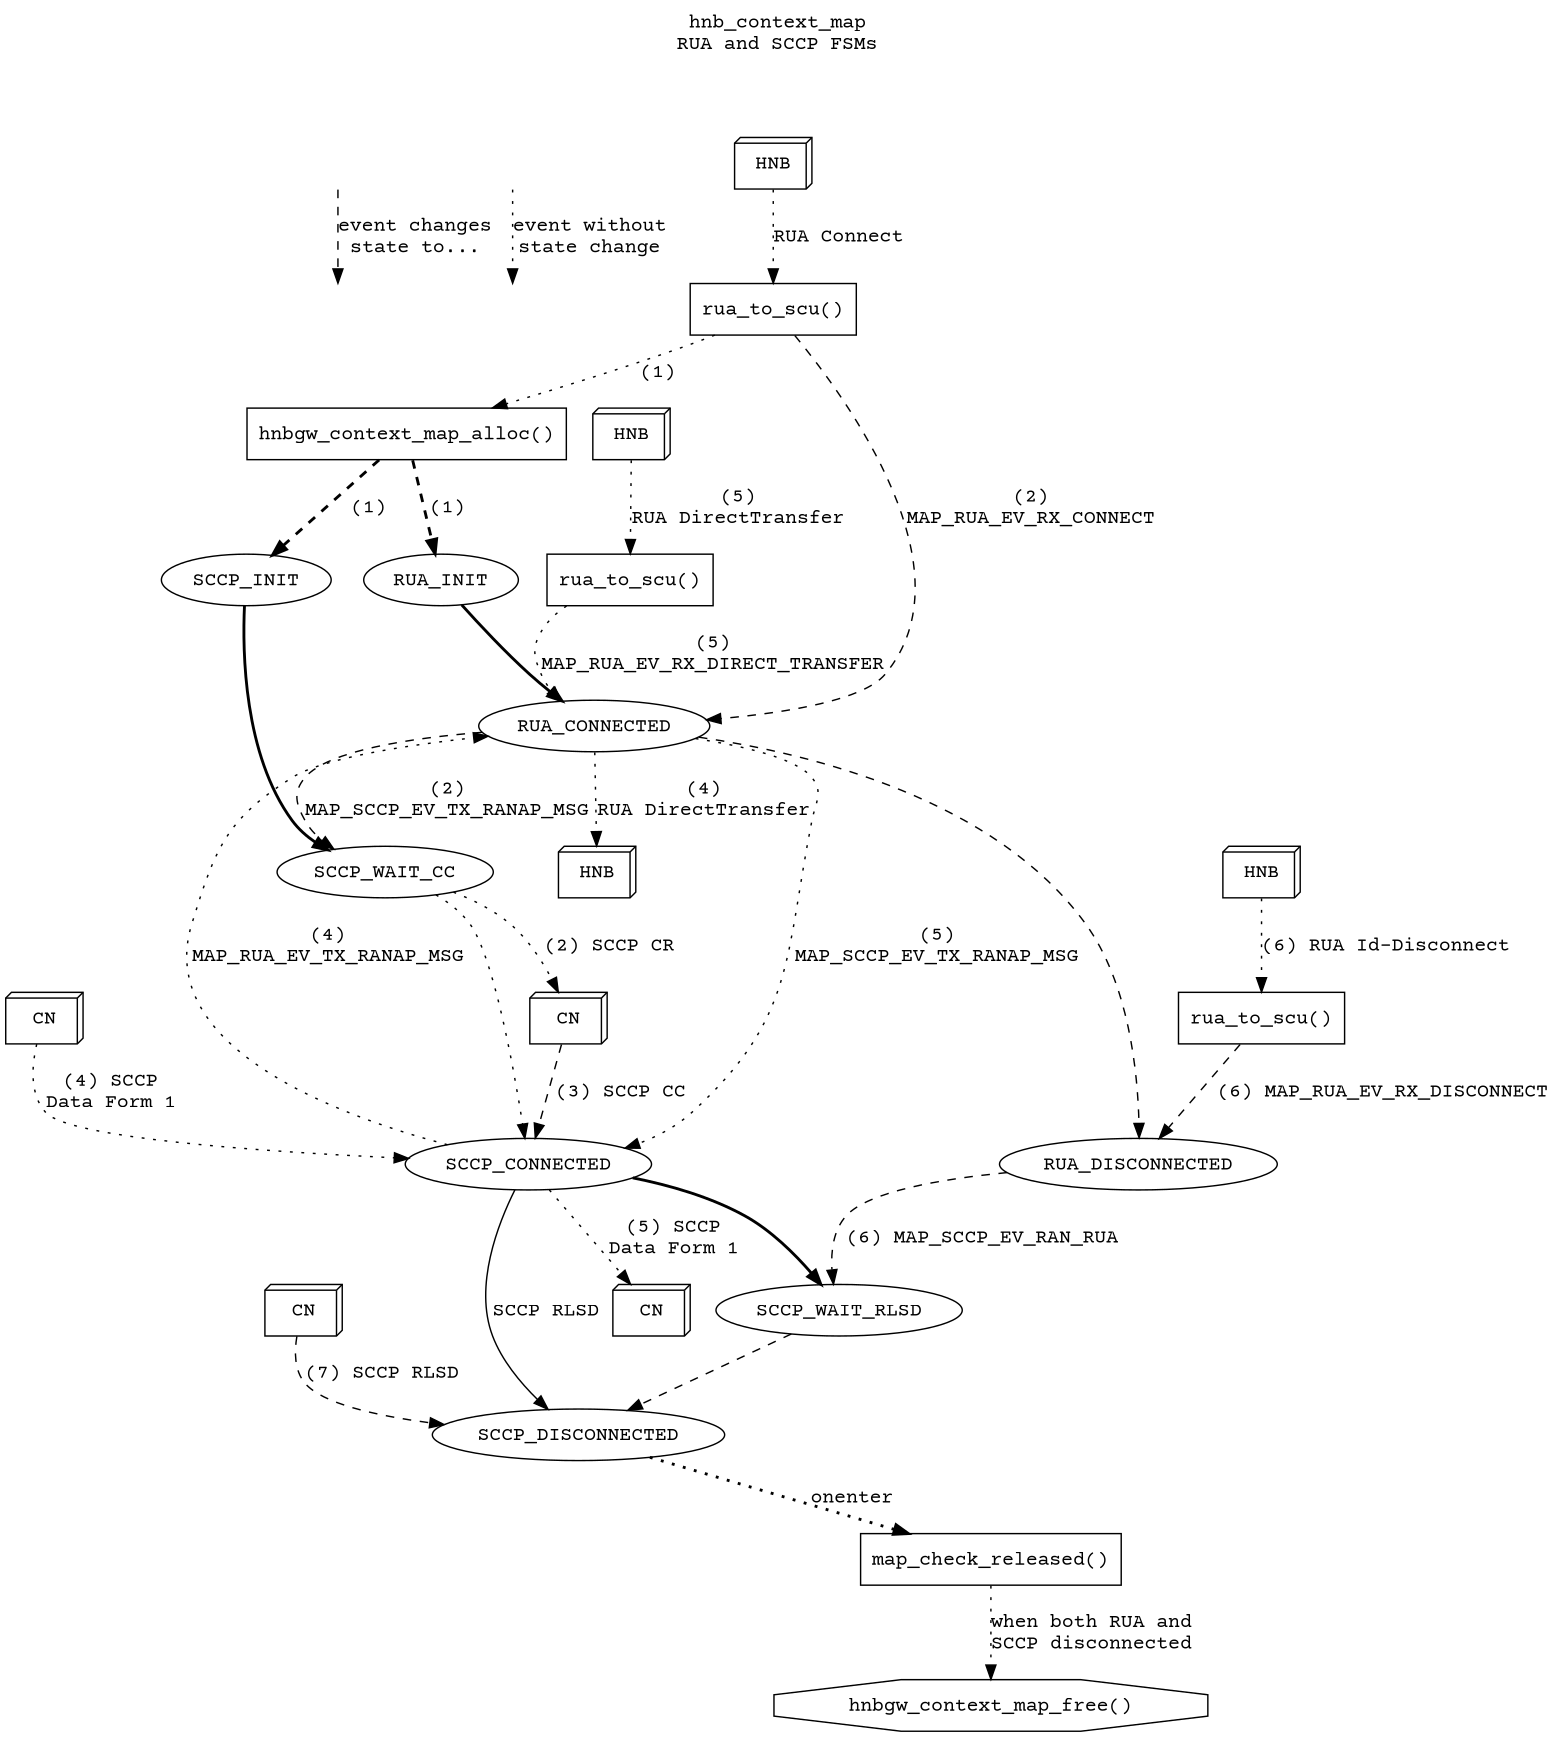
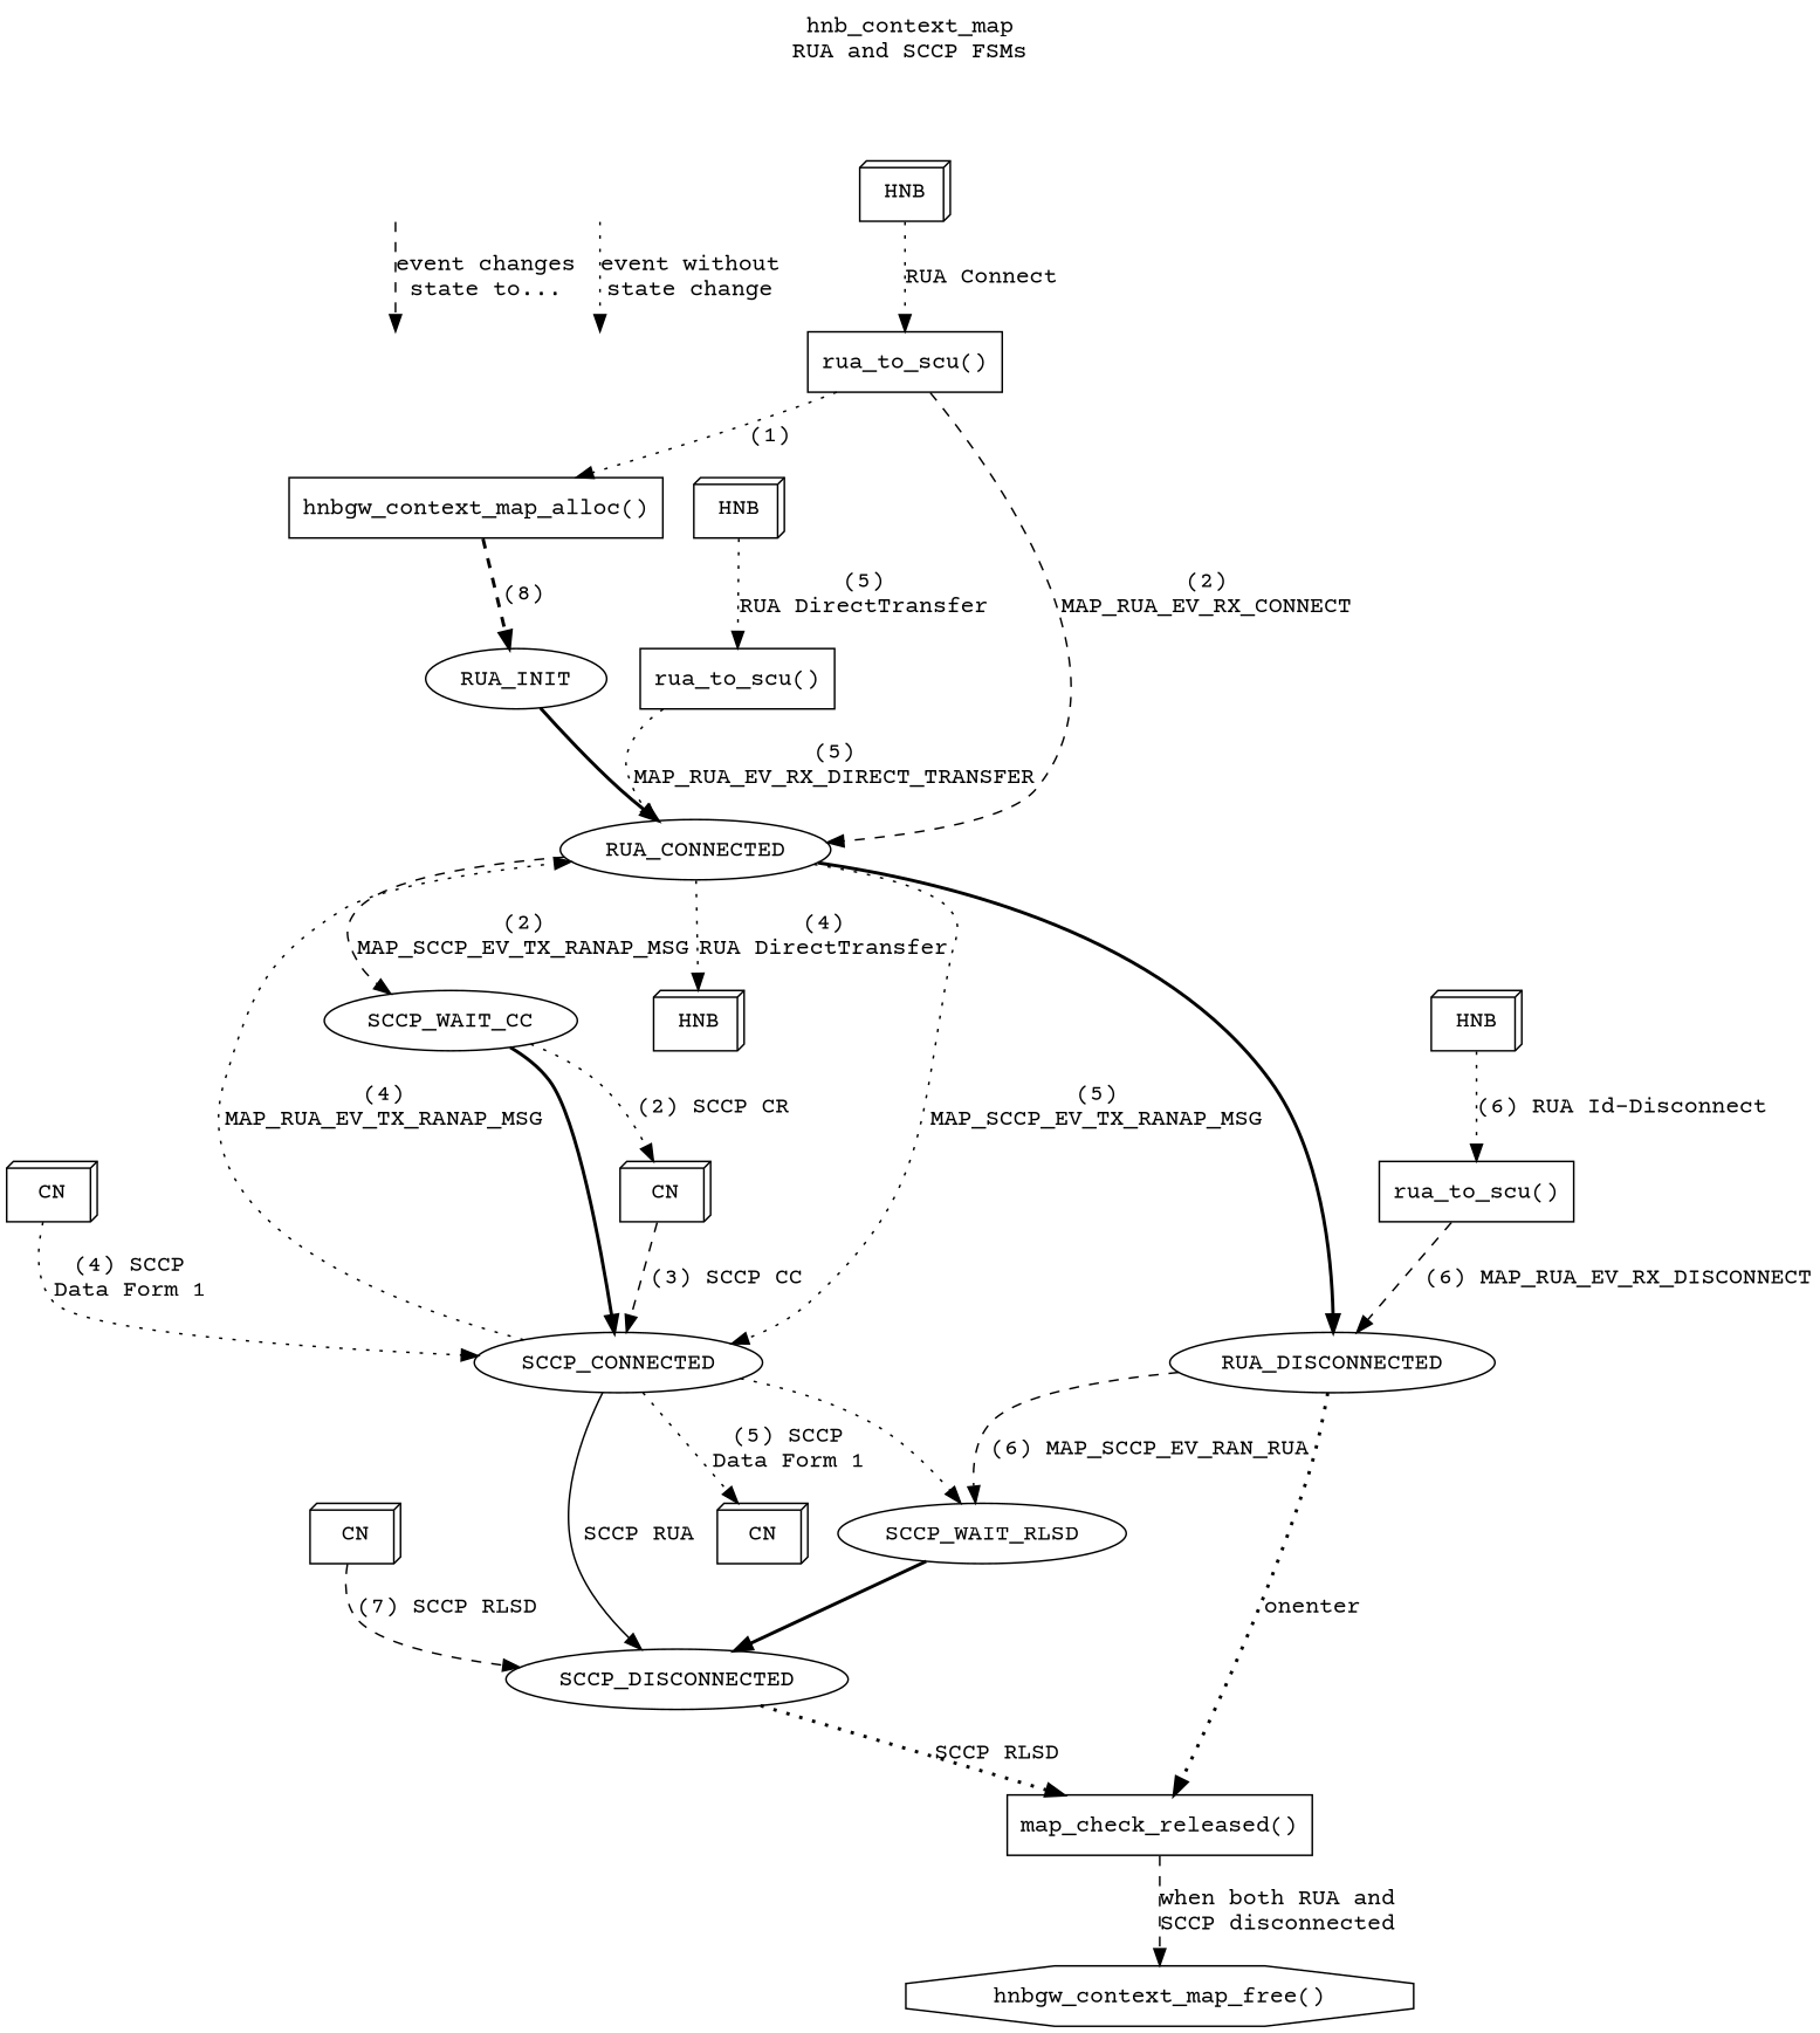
  digraph {
    fontname="Courier Prime"
    label="hnb_context_map\nRUA and SCCP FSMs"
    labelloc=t
    rankdir=TB
    node [fontname="Courier Prime"]
    edge [fontname="Courier Prime" style=dotted]
    A [style=invisible]
    B [style=invisible]
    C [style=invisible]
    D [style=invisible]
    n5 [label=HNB shape=box3d]
    n6 [label="rua_to_scu()" shape=box]
    n7 [label="hnbgw_context_map_alloc()" shape=box]
    RUA_CONNECTED
    RUA_INIT
-   SCCP_INIT
    n11 [label=HNB shape=box3d]
    RUA_DISCONNECTED
    SCCP_CONNECTED
    SCCP_WAIT_CC
    n15 [label=HNB shape=box3d]
    n16 [label="rua_to_scu()" shape=box]
    n17 [label=HNB shape=box3d]
    n18 [label="rua_to_scu()" shape=box]
    SCCP_WAIT_RLSD
    n20 [label="map_check_released()" shape=box]
    CN [shape=box3d]
    SCCP_DISCONNECTED
    n23 [label=CN shape=box3d]
    n24 [label=CN shape=box3d]
    n25 [label=CN shape=box3d]
    n26 [label="hnbgw_context_map_free()" shape=octagon]
    subgraph cluster_1 {
      label=""
      style=invisible
      A
      B
      C
      D
    }
    A -> B [label="event without\nstate change"]
    C -> D [label="event changes\nstate to..." style=dashed]
    n5 -> n6 [label="RUA Connect"]
    n6 -> n7 [label="(1)"]
    n6 -> RUA_CONNECTED [label="(2)\nMAP_RUA_EV_RX_CONNECT" style=dashed]
-   n7 -> RUA_INIT [label="(1)" style="dashed,bold"]
-   n7 -> SCCP_INIT [label="(1)" style="dashed,bold"]
+   n7 -> RUA_INIT [label="(8)" style="dashed,bold"]
    RUA_CONNECTED -> n11 [label="(4)\nRUA DirectTransfer"]
-   RUA_CONNECTED -> RUA_DISCONNECTED [style=dashed]
+   RUA_CONNECTED -> RUA_DISCONNECTED [style=bold]
    RUA_CONNECTED -> SCCP_CONNECTED [label="(5)\nMAP_SCCP_EV_TX_RANAP_MSG"]
    RUA_CONNECTED -> SCCP_WAIT_CC [label="(2)\nMAP_SCCP_EV_TX_RANAP_MSG" style=dashed]
    RUA_INIT -> RUA_CONNECTED [style=bold]
-   SCCP_INIT -> SCCP_WAIT_CC [style=bold]
    RUA_DISCONNECTED -> SCCP_WAIT_RLSD [label="(6) MAP_SCCP_EV_RAN_RUA" style=dashed]
+   RUA_DISCONNECTED -> n20 [label=onenter style="dotted,bold"]
    SCCP_CONNECTED -> RUA_CONNECTED [label="(4)\nMAP_RUA_EV_TX_RANAP_MSG"]
-   SCCP_CONNECTED -> SCCP_WAIT_RLSD [style=bold]
-   SCCP_CONNECTED -> SCCP_DISCONNECTED [label="SCCP RLSD" style=""]
+   SCCP_CONNECTED -> SCCP_WAIT_RLSD
+   SCCP_CONNECTED -> SCCP_DISCONNECTED [label="SCCP RUA" style=""]
    SCCP_CONNECTED -> n23 [label="(5) SCCP\nData Form 1"]
-   SCCP_WAIT_CC -> SCCP_CONNECTED
+   SCCP_WAIT_CC -> SCCP_CONNECTED [style=bold]
    SCCP_WAIT_CC -> CN [label="(2) SCCP CR"]
    n15 -> n16 [label="(5)\nRUA DirectTransfer"]
    n16 -> RUA_CONNECTED [label="(5)\nMAP_RUA_EV_RX_DIRECT_TRANSFER"]
    n17 -> n18 [label="(6) RUA Id-Disconnect"]
    n18 -> RUA_DISCONNECTED [label="(6) MAP_RUA_EV_RX_DISCONNECT" style=dashed]
-   SCCP_WAIT_RLSD -> SCCP_DISCONNECTED [style=dashed]
-   n20 -> n26 [label="when both RUA and\nSCCP disconnected"]
+   SCCP_WAIT_RLSD -> SCCP_DISCONNECTED [style=bold]
+   n20 -> n26 [label="when both RUA and\nSCCP disconnected" style=dashed]
    CN -> SCCP_CONNECTED [label="(3) SCCP CC" style=dashed]
-   SCCP_DISCONNECTED -> n20 [label=onenter style="dotted,bold"]
+   SCCP_DISCONNECTED -> n20 [label="SCCP RLSD" style="dotted,bold"]
    n24 -> SCCP_DISCONNECTED [label="(7) SCCP RLSD" style=dashed]
    n25 -> SCCP_CONNECTED [label="(4) SCCP\nData Form 1"]
  }
